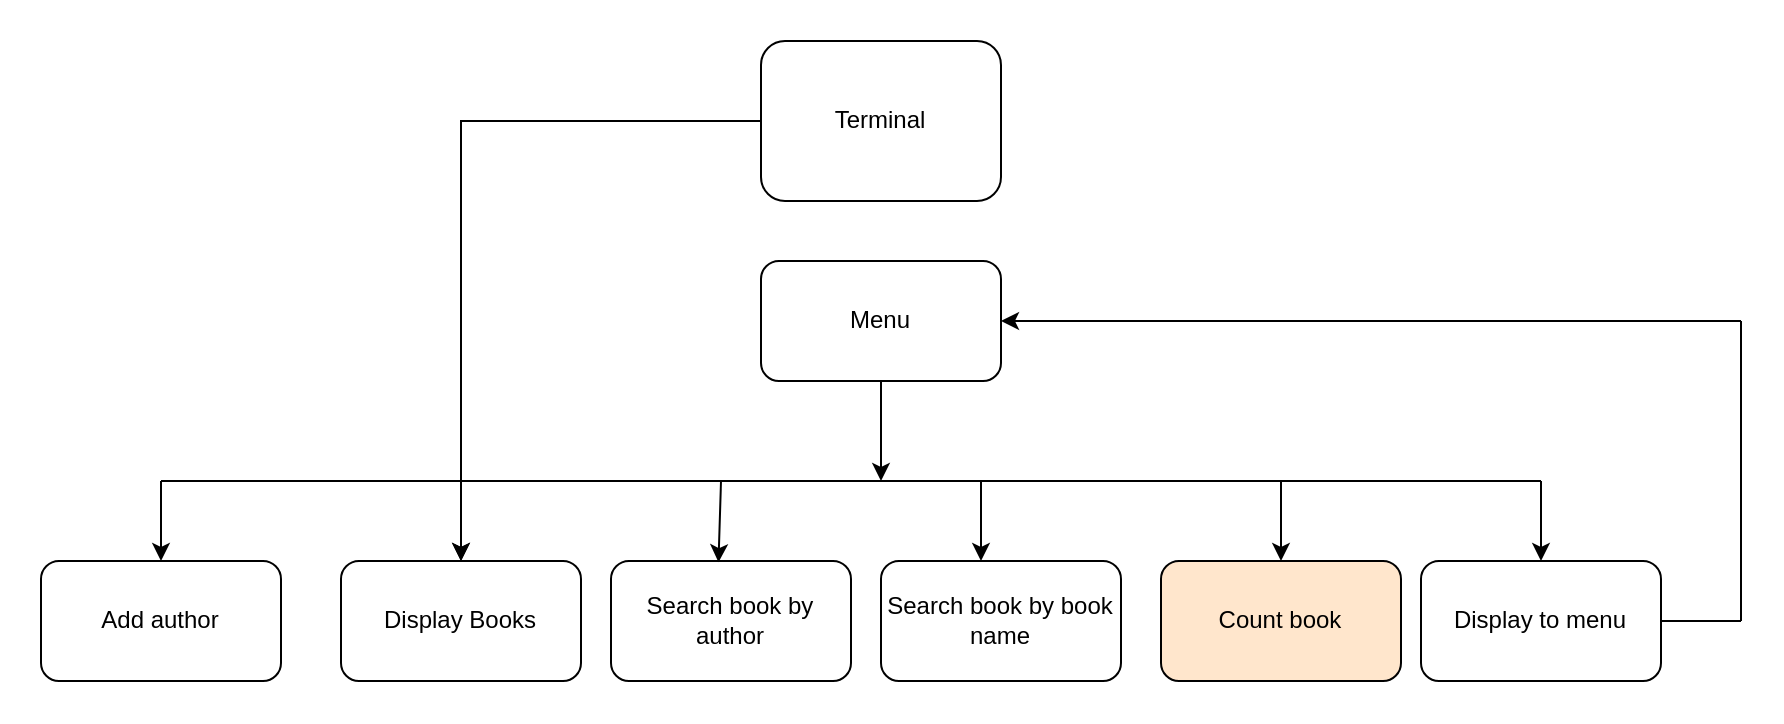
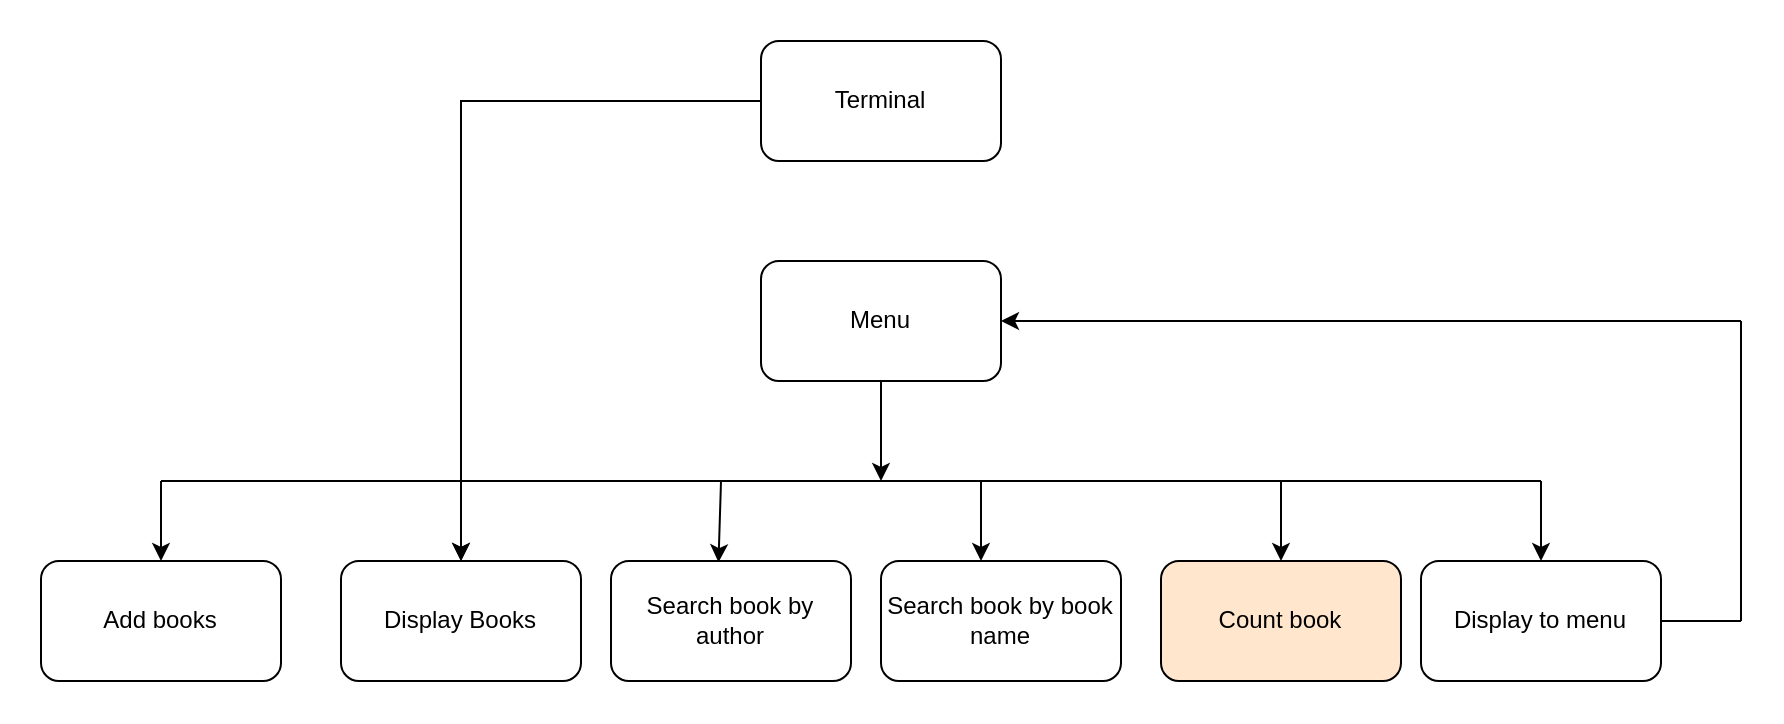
  <mxCell id="0" />
  <mxCell id="1" parent="0" />
  <mxCell id="2" value="" style="edgeStyle=orthogonalEdgeStyle;rounded=0;orthogonalLoop=1;jettySize=auto;html=1;" edge="1" parent="1" source="3" target="6"><mxGeometry relative="1" as="geometry" /></mxCell>
- <mxCell id="3" value="Terminal" style="rounded=1;whiteSpace=wrap;html=1;" vertex="1" parent="1"><mxGeometry x="380" y="20" width="120" height="80" as="geometry" /></mxCell>
+ <mxCell id="3" value="Terminal" style="rounded=1;whiteSpace=wrap;html=1;" vertex="1" parent="1"><mxGeometry x="380" y="20" width="120" height="60" as="geometry" /></mxCell>
  <mxCell id="4" value="Menu" style="rounded=1;whiteSpace=wrap;html=1;" vertex="1" parent="1"><mxGeometry x="380" y="130" width="120" height="60" as="geometry" /></mxCell>
- <mxCell id="5" value="Add author" style="rounded=1;whiteSpace=wrap;html=1;" vertex="1" parent="1"><mxGeometry x="20" y="280" width="120" height="60" as="geometry" /></mxCell>
+ <mxCell id="5" value="Add books" style="rounded=1;whiteSpace=wrap;html=1;" vertex="1" parent="1"><mxGeometry x="20" y="280" width="120" height="60" as="geometry" /></mxCell>
  <mxCell id="6" value="Display Books" style="rounded=1;whiteSpace=wrap;html=1;" vertex="1" parent="1"><mxGeometry x="170" y="280" width="120" height="60" as="geometry" /></mxCell>
  <mxCell id="7" value="Search book by author" style="rounded=1;whiteSpace=wrap;html=1;" vertex="1" parent="1"><mxGeometry x="305" y="280" width="120" height="60" as="geometry" /></mxCell>
  <mxCell id="8" value="Search book by book name" style="rounded=1;whiteSpace=wrap;html=1;" vertex="1" parent="1"><mxGeometry x="440" y="280" width="120" height="60" as="geometry" /></mxCell>
  <mxCell id="9" value="Count book" style="rounded=1;whiteSpace=wrap;html=1;fillColor=#ffe6cc;" vertex="1" parent="1"><mxGeometry x="580" y="280" width="120" height="60" as="geometry" /></mxCell>
  <mxCell id="10" value="Display to menu" style="rounded=1;whiteSpace=wrap;html=1;" vertex="1" parent="1"><mxGeometry x="710" y="280" width="120" height="60" as="geometry" /></mxCell>
  <mxCell id="11" value="" style="endArrow=none;html=1;rounded=0;" edge="1" parent="1"><mxGeometry width="50" height="50" relative="1" as="geometry"><mxPoint x="80" y="240" as="sourcePoint" /><mxPoint x="770" y="240" as="targetPoint" /></mxGeometry></mxCell>
  <mxCell id="12" value="" style="endArrow=classic;html=1;rounded=0;entryX=0.5;entryY=0;entryDx=0;entryDy=0;" edge="1" parent="1" target="5"><mxGeometry width="50" height="50" relative="1" as="geometry"><mxPoint x="80" y="240" as="sourcePoint" /><mxPoint x="450" y="200" as="targetPoint" /><Array as="points" /></mxGeometry></mxCell>
  <mxCell id="13" value="" style="endArrow=classic;html=1;rounded=0;entryX=0.5;entryY=0;entryDx=0;entryDy=0;" edge="1" parent="1" target="6"><mxGeometry width="50" height="50" relative="1" as="geometry"><mxPoint x="230" y="240" as="sourcePoint" /><mxPoint x="450" y="200" as="targetPoint" /></mxGeometry></mxCell>
  <mxCell id="14" value="" style="endArrow=classic;html=1;rounded=0;entryX=0.448;entryY=0.01;entryDx=0;entryDy=0;entryPerimeter=0;" edge="1" parent="1" target="7"><mxGeometry width="50" height="50" relative="1" as="geometry"><mxPoint x="360" y="240" as="sourcePoint" /><mxPoint x="450" y="200" as="targetPoint" /></mxGeometry></mxCell>
  <mxCell id="15" value="" style="endArrow=classic;html=1;rounded=0;" edge="1" parent="1"><mxGeometry width="50" height="50" relative="1" as="geometry"><mxPoint x="490" y="240" as="sourcePoint" /><mxPoint x="490" y="280" as="targetPoint" /></mxGeometry></mxCell>
  <mxCell id="16" value="" style="endArrow=classic;html=1;rounded=0;entryX=0.5;entryY=0;entryDx=0;entryDy=0;" edge="1" parent="1" target="9"><mxGeometry width="50" height="50" relative="1" as="geometry"><mxPoint x="640" y="240" as="sourcePoint" /><mxPoint x="450" y="200" as="targetPoint" /></mxGeometry></mxCell>
  <mxCell id="17" value="" style="endArrow=classic;html=1;rounded=0;entryX=0.5;entryY=0;entryDx=0;entryDy=0;" edge="1" parent="1" target="10"><mxGeometry width="50" height="50" relative="1" as="geometry"><mxPoint x="770" y="240" as="sourcePoint" /><mxPoint x="450" y="200" as="targetPoint" /></mxGeometry></mxCell>
  <mxCell id="18" value="" style="endArrow=classic;html=1;rounded=0;exitX=0.5;exitY=1;exitDx=0;exitDy=0;" edge="1" parent="1" source="4"><mxGeometry width="50" height="50" relative="1" as="geometry"><mxPoint x="400" y="250" as="sourcePoint" /><mxPoint x="440" y="240" as="targetPoint" /></mxGeometry></mxCell>
  <mxCell id="19" value="" style="endArrow=none;html=1;rounded=0;" edge="1" parent="1"><mxGeometry width="50" height="50" relative="1" as="geometry"><mxPoint x="830" y="310" as="sourcePoint" /><mxPoint x="870" y="310" as="targetPoint" /><Array as="points"><mxPoint x="830" y="310" /></Array></mxGeometry></mxCell>
  <mxCell id="20" value="" style="endArrow=none;html=1;rounded=0;" edge="1" parent="1"><mxGeometry width="50" height="50" relative="1" as="geometry"><mxPoint x="870" y="310" as="sourcePoint" /><mxPoint x="870" y="160" as="targetPoint" /></mxGeometry></mxCell>
  <mxCell id="21" value="" style="endArrow=classic;html=1;rounded=0;entryX=1;entryY=0.5;entryDx=0;entryDy=0;" edge="1" parent="1" target="4"><mxGeometry width="50" height="50" relative="1" as="geometry"><mxPoint x="870" y="160" as="sourcePoint" /><mxPoint x="450" y="200" as="targetPoint" /></mxGeometry></mxCell>
